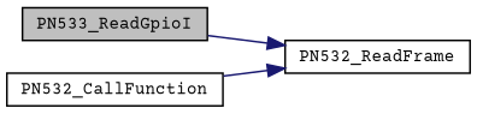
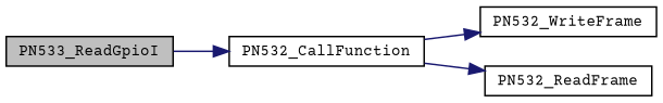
  digraph {
    fontname="Courier Prime"
    rankdir=LR
    node [color=black fillcolor=white fontname="Courier Prime" fontsize=10 shape=record style=filled]
    edge [color=midnightblue fontname="Courier Prime" fontsize=10 labelfontname=Helvetica labelfontsize=10 style=solid]
    n1 [fillcolor=grey75 fontcolor=black height=0.2 label=PN533_ReadGpioI width=0.4]
    n2 [height=0.2 label=PN532_CallFunction width=0.4]
+   n3 [height=0.2 label=PN532_WriteFrame width=0.4]
    n4 [height=0.2 label=PN532_ReadFrame width=0.4]
-   n1 -> n4
+   n1 -> n2
+   n2 -> n3
    n2 -> n4
  }
